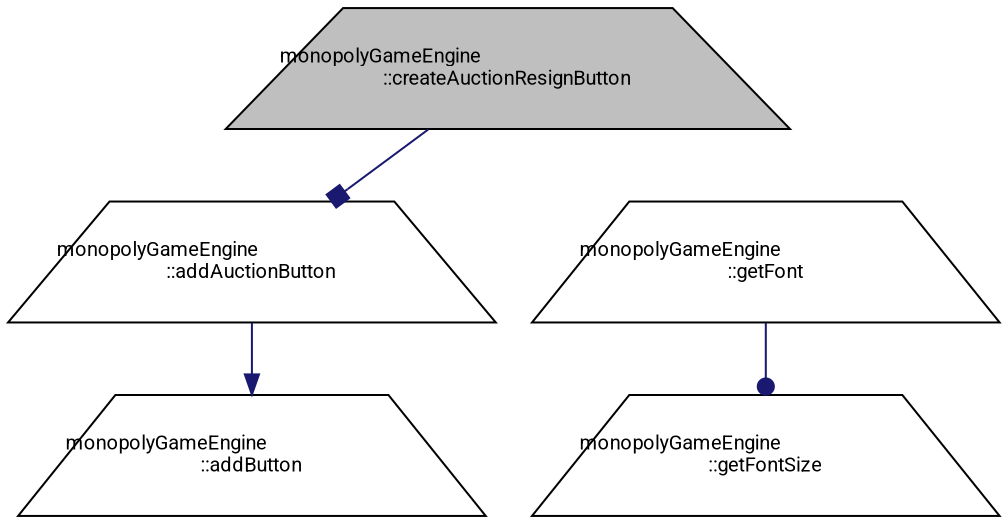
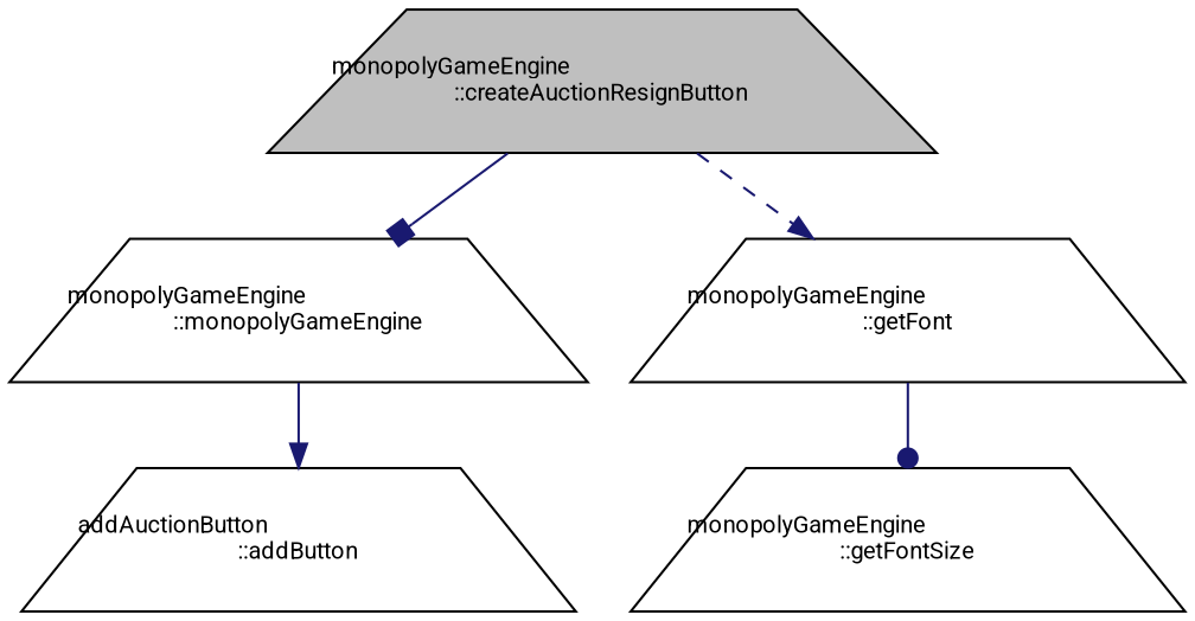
  digraph {
    fontname=Roboto
    rankdir=TB
    node [color=black fillcolor=white fontname=Roboto fontsize=10 shape=trapezium style=filled]
    edge [arrowhead=normal color=midnightblue fontname=Roboto fontsize=10 labelfontname=Helvetica labelfontsize=10 style=solid]
    n1 [fillcolor=grey75 fontcolor=black height=0.2 label="monopolyGameEngine\l::createAuctionResignButton" width=0.4]
-   n2 [height=0.2 label="monopolyGameEngine\l::addAuctionButton" width=0.4]
+   n2 [height=0.2 label="monopolyGameEngine\l::monopolyGameEngine" width=0.4]
    n3 [height=0.2 label="monopolyGameEngine\l::getFont" width=0.4]
-   n4 [height=0.2 label="monopolyGameEngine\l::addButton" width=0.4]
+   n4 [height=0.2 label="addAuctionButton\l::addButton" width=0.4]
    n5 [height=0.2 label="monopolyGameEngine\l::getFontSize" width=0.4]
    n1 -> n2 [arrowhead=box]
+   n1 -> n3 [style=dashed]
    n2 -> n4
    n3 -> n5 [arrowhead=dot]
  }
